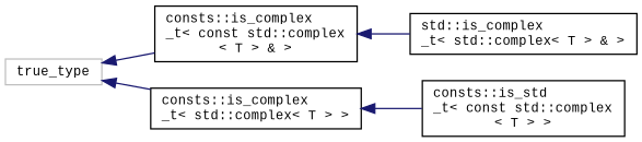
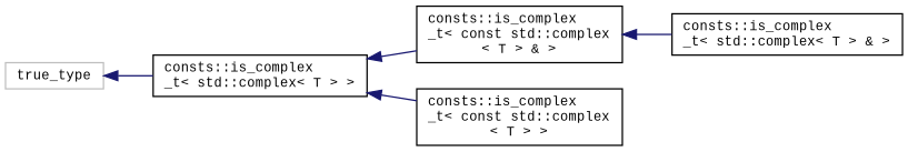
  digraph {
    fontname="Liberation Mono"
    rankdir=LR
    node [color=black fillcolor=white fontname="Liberation Mono" fontsize=10 shape=record style=filled]
    edge [color=midnightblue dir=back fontname="Liberation Mono" fontsize=10 labelfontname=Helvetica labelfontsize=10 style=solid]
    n1 [color=grey75 height=0.2 label=true_type width=0.4]
    n2 [height=0.2 label="consts::is_complex\l_t\< const std::complex\l\< T \> & \>" width=0.4]
    n3 [height=0.2 label="consts::is_complex\l_t\< std::complex\< T \> \>" width=0.4]
-   n4 [height=0.2 label="std::is_complex\l_t\< std::complex\< T \> & \>" width=0.4]
-   n5 [height=0.2 label="consts::is_std\l_t\< const std::complex\l\< T \> \>" width=0.4]
-   n1 -> n2
+   n4 [height=0.2 label="consts::is_complex\l_t\< std::complex\< T \> & \>" width=0.4]
+   n5 [height=0.2 label="consts::is_complex\l_t\< const std::complex\l\< T \> \>" width=0.4]
+   n3 -> n2
    n1 -> n3
    n2 -> n4
    n3 -> n5
  }
